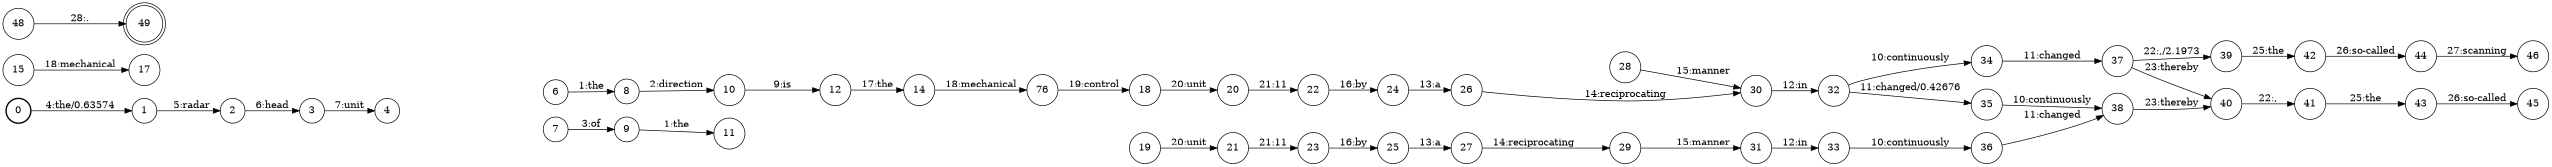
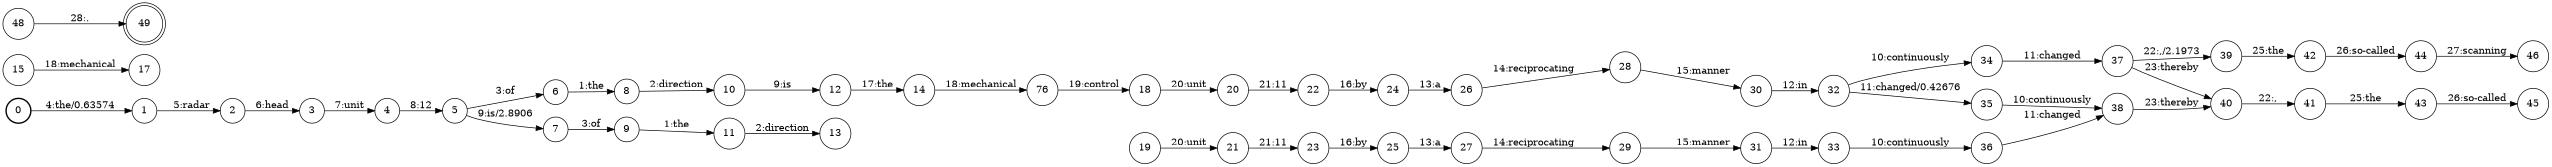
  digraph {
    nodesep=0.25
    rankdir=LR
    ranksep=0.4
    node [fontsize=14 shape=circle style=solid]
    edge [fontsize=14]
    n1 [label=0 style=bold]
    n2 [label=1]
    n3 [label=2]
    n4 [label=3]
    n5 [label=4]
+   n6 [label=5]
    n7 [label=6]
    n8 [label=7]
    n9 [label=8]
    n10 [label=9]
    n11 [label=10]
    n12 [label=11]
    n13 [label=12]
+   n14 [label=13]
    n15 [label=14]
    n16 [label=76]
    n17 [label=15]
    n18 [label=17]
    n19 [label=18]
    n20 [label=20]
    n21 [label=19]
    n22 [label=21]
    n23 [label=22]
    n24 [label=23]
    n25 [label=24]
    n26 [label=25]
    n27 [label=26]
    n28 [label=27]
    n29 [label=28]
    n30 [label=29]
    n31 [label=30]
    n32 [label=31]
    n33 [label=32]
    n34 [label=33]
    n35 [label=34]
    n36 [label=35]
    n37 [label=36]
    n38 [label=37]
    n39 [label=38]
    n40 [label=39]
    n41 [label=40]
    n42 [label=42]
    n43 [label=41]
    n44 [label=44]
    n45 [label=43]
    n46 [label=46]
    n47 [label=45]
    n48 [label=48]
    n49 [label=49 shape=doublecircle]
    n1 -> n2 [label="4:the/0.63574"]
    n2 -> n3 [label="5:radar"]
    n3 -> n4 [label="6:head"]
    n4 -> n5 [label="7:unit"]
+   n5 -> n6 [label="8:12"]
+   n6 -> n7 [label="3:of"]
+   n6 -> n8 [label="9:is/2.8906"]
    n7 -> n9 [label="1:the"]
    n8 -> n10 [label="3:of"]
    n9 -> n11 [label="2:direction"]
    n10 -> n12 [label="1:the"]
    n11 -> n13 [label="9:is"]
+   n12 -> n14 [label="2:direction"]
    n13 -> n15 [label="17:the"]
    n15 -> n16 [label="18:mechanical"]
    n16 -> n19 [label="19:control"]
    n17 -> n18 [label="18:mechanical"]
    n19 -> n20 [label="20:unit"]
    n20 -> n23 [label="21:11"]
    n21 -> n22 [label="20:unit"]
    n22 -> n24 [label="21:11"]
    n23 -> n25 [label="16:by"]
    n24 -> n26 [label="16:by"]
    n25 -> n27 [label="13:a"]
    n26 -> n28 [label="13:a"]
-   n27 -> n31 [label="14:reciprocating"]
+   n27 -> n29 [label="14:reciprocating"]
    n28 -> n30 [label="14:reciprocating"]
    n29 -> n31 [label="15:manner"]
    n30 -> n32 [label="15:manner"]
    n31 -> n33 [label="12:in"]
    n32 -> n34 [label="12:in"]
    n33 -> n35 [label="10:continuously"]
    n33 -> n36 [label="11:changed/0.42676"]
    n34 -> n37 [label="10:continuously"]
    n35 -> n38 [label="11:changed"]
    n36 -> n39 [label="10:continuously"]
    n37 -> n39 [label="11:changed"]
    n38 -> n40 [label="22:,/2.1973"]
    n38 -> n41 [label="23:thereby"]
    n39 -> n41 [label="23:thereby"]
    n40 -> n42 [label="25:the"]
    n41 -> n43 [label="22:,"]
    n42 -> n44 [label="26:so-called"]
    n43 -> n45 [label="25:the"]
    n44 -> n46 [label="27:scanning"]
    n45 -> n47 [label="26:so-called"]
    n48 -> n49 [label="28:."]
  }
